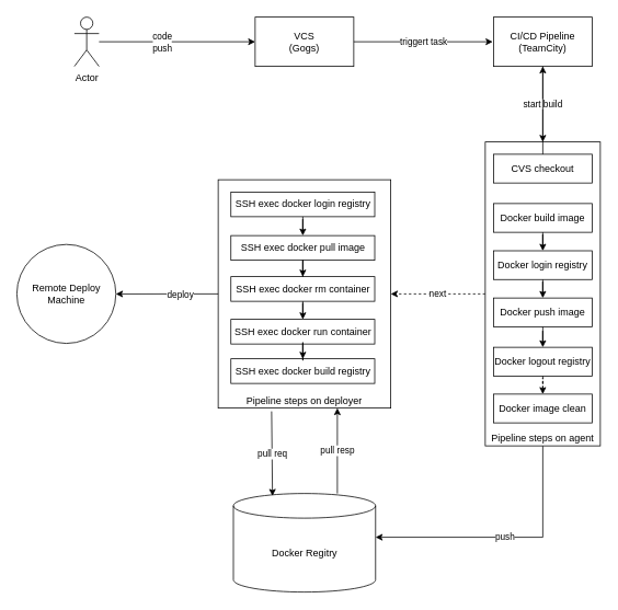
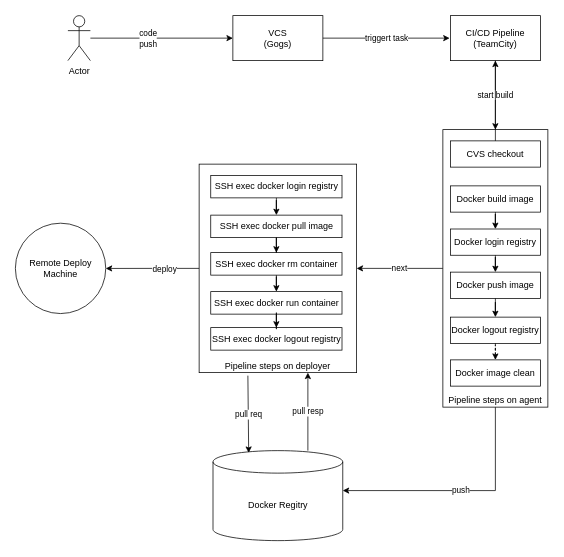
  <mxCell id="0" />
  <mxCell id="1" parent="0" />
  <mxCell id="2" value="VCS&lt;br&gt;(Gogs)" style="rounded=0;whiteSpace=wrap;html=1;" parent="1" vertex="1"><mxGeometry x="310" y="20" width="120" height="60" as="geometry" /></mxCell>
  <mxCell id="3" value="Actor" style="shape=umlActor;verticalLabelPosition=bottom;verticalAlign=top;html=1;outlineConnect=0;" parent="1" vertex="1"><mxGeometry x="90" y="20" width="30" height="60" as="geometry" /></mxCell>
  <mxCell id="4" value="" style="endArrow=classic;html=1;rounded=0;entryX=0;entryY=0.5;entryDx=0;entryDy=0;" parent="1" source="3" target="2" edge="1"><mxGeometry width="50" height="50" relative="1" as="geometry"><mxPoint x="254" y="100" as="sourcePoint" /><mxPoint x="304" y="50" as="targetPoint" /></mxGeometry></mxCell>
  <mxCell id="5" value="code&lt;br&gt;push" style="edgeLabel;html=1;align=center;verticalAlign=middle;resizable=0;points=[];" parent="4" vertex="1" connectable="0"><mxGeometry x="-0.196" relative="1" as="geometry"><mxPoint as="offset" /></mxGeometry></mxCell>
  <mxCell id="6" value="CI/CD Pipeline&lt;br&gt;(TeamCity)" style="rounded=0;whiteSpace=wrap;html=1;" parent="1" vertex="1"><mxGeometry x="600" y="20" width="120" height="60" as="geometry" /></mxCell>
  <mxCell id="7" value="triggert task" style="endArrow=classic;html=1;rounded=0;entryX=0;entryY=0.5;entryDx=0;entryDy=0;exitX=1;exitY=0.5;exitDx=0;exitDy=0;" parent="1" source="2" edge="1"><mxGeometry width="50" height="50" relative="1" as="geometry"><mxPoint x="469" y="50" as="sourcePoint" /><mxPoint x="599" y="50" as="targetPoint" /></mxGeometry></mxCell>
  <mxCell id="8" value="start build" style="endArrow=classic;html=1;rounded=0;exitX=0.5;exitY=1;exitDx=0;exitDy=0;entryX=0.5;entryY=0;entryDx=0;entryDy=0;" parent="1" source="6" target="11" edge="1"><mxGeometry width="50" height="50" relative="1" as="geometry"><mxPoint x="650" y="100" as="sourcePoint" /><mxPoint x="660" y="230" as="targetPoint" /></mxGeometry></mxCell>
- <mxCell id="9" value="next" style="edgeStyle=orthogonalEdgeStyle;rounded=0;orthogonalLoop=1;jettySize=auto;html=1;dashed=1;" parent="1" source="11" target="25" edge="1"><mxGeometry relative="1" as="geometry" /></mxCell>
+ <mxCell id="9" value="next" style="edgeStyle=orthogonalEdgeStyle;rounded=0;orthogonalLoop=1;jettySize=auto;html=1;" parent="1" source="11" target="25" edge="1"><mxGeometry relative="1" as="geometry" /></mxCell>
  <mxCell id="10" value="push" style="edgeStyle=orthogonalEdgeStyle;rounded=0;orthogonalLoop=1;jettySize=auto;html=1;exitX=0.5;exitY=1;exitDx=0;exitDy=0;entryX=1;entryY=0.444;entryDx=0;entryDy=0;entryPerimeter=0;" parent="1" source="11" target="35" edge="1"><mxGeometry relative="1" as="geometry" /></mxCell>
  <mxCell id="11" value="Pipeline steps on agent" style="whiteSpace=wrap;html=1;align=center;verticalAlign=bottom;" parent="1" vertex="1"><mxGeometry x="590" y="172" width="140" height="370" as="geometry" /></mxCell>
  <mxCell id="12" value="" style="group" parent="1" vertex="1" connectable="0"><mxGeometry x="600" y="187" width="120" height="270" as="geometry" /></mxCell>
  <mxCell id="13" value="CVS checkout" style="rounded=0;whiteSpace=wrap;html=1;" parent="12" vertex="1"><mxGeometry width="120" height="35" as="geometry" /></mxCell>
  <mxCell id="14" value="Docker build image" style="rounded=0;whiteSpace=wrap;html=1;" parent="12" vertex="1"><mxGeometry y="60" width="120" height="35" as="geometry" /></mxCell>
  <mxCell id="15" value="" style="edgeStyle=orthogonalEdgeStyle;rounded=0;orthogonalLoop=1;jettySize=auto;html=1;" parent="12" source="13" target="6" edge="1"><mxGeometry relative="1" as="geometry" /></mxCell>
  <mxCell id="16" value="Docker login registry" style="rounded=0;whiteSpace=wrap;html=1;" parent="12" vertex="1"><mxGeometry y="117.5" width="120" height="35" as="geometry" /></mxCell>
  <mxCell id="17" value="" style="edgeStyle=orthogonalEdgeStyle;rounded=0;orthogonalLoop=1;jettySize=auto;html=1;" parent="12" source="14" target="16" edge="1"><mxGeometry relative="1" as="geometry" /></mxCell>
  <mxCell id="18" value="Docker push image" style="rounded=0;whiteSpace=wrap;html=1;" parent="12" vertex="1"><mxGeometry y="175" width="120" height="35" as="geometry" /></mxCell>
  <mxCell id="19" value="" style="edgeStyle=orthogonalEdgeStyle;rounded=0;orthogonalLoop=1;jettySize=auto;html=1;" parent="12" source="16" target="18" edge="1"><mxGeometry relative="1" as="geometry" /></mxCell>
  <mxCell id="20" value="Docker logout registry" style="rounded=0;whiteSpace=wrap;html=1;" parent="12" vertex="1"><mxGeometry y="235" width="120" height="35" as="geometry" /></mxCell>
  <mxCell id="21" value="" style="edgeStyle=orthogonalEdgeStyle;rounded=0;orthogonalLoop=1;jettySize=auto;html=1;" parent="12" source="18" target="20" edge="1"><mxGeometry relative="1" as="geometry" /></mxCell>
  <mxCell id="22" value="Docker image clean" style="rounded=0;whiteSpace=wrap;html=1;" parent="1" vertex="1"><mxGeometry x="600" y="479" width="120" height="35" as="geometry" /></mxCell>
  <mxCell id="23" value="" style="edgeStyle=orthogonalEdgeStyle;rounded=0;orthogonalLoop=1;jettySize=auto;html=1;dashed=1;" parent="1" source="20" target="22" edge="1"><mxGeometry relative="1" as="geometry" /></mxCell>
  <mxCell id="24" value="" style="group" parent="1" vertex="1" connectable="0"><mxGeometry x="265" y="218" width="210" height="278" as="geometry" /></mxCell>
  <mxCell id="25" value="Pipeline steps on deployer" style="whiteSpace=wrap;html=1;align=center;verticalAlign=bottom;" parent="24" vertex="1"><mxGeometry width="210" height="278" as="geometry" /></mxCell>
  <mxCell id="26" value="SSH exec docker login registry" style="rounded=0;whiteSpace=wrap;html=1;" parent="24" vertex="1"><mxGeometry x="15.5" y="15" width="175" height="30" as="geometry" /></mxCell>
  <mxCell id="27" value="SSH exec docker pull image" style="rounded=0;whiteSpace=wrap;html=1;" parent="24" vertex="1"><mxGeometry x="15.5" y="68" width="175" height="30" as="geometry" /></mxCell>
  <mxCell id="28" value="SSH exec docker rm container" style="rounded=0;whiteSpace=wrap;html=1;" parent="24" vertex="1"><mxGeometry x="15.5" y="118" width="175" height="30" as="geometry" /></mxCell>
  <mxCell id="29" value="SSH exec docker run container" style="rounded=0;whiteSpace=wrap;html=1;" parent="24" vertex="1"><mxGeometry x="15.5" y="170" width="175" height="30" as="geometry" /></mxCell>
- <mxCell id="30" value="SSH exec docker build registry" style="rounded=0;whiteSpace=wrap;html=1;" parent="24" vertex="1"><mxGeometry x="15.5" y="218" width="175" height="30" as="geometry" /></mxCell>
+ <mxCell id="30" value="SSH exec docker logout registry" style="rounded=0;whiteSpace=wrap;html=1;" parent="24" vertex="1"><mxGeometry x="15.5" y="218" width="175" height="30" as="geometry" /></mxCell>
  <mxCell id="31" value="" style="edgeStyle=orthogonalEdgeStyle;rounded=0;orthogonalLoop=1;jettySize=auto;html=1;" parent="24" source="26" target="27" edge="1"><mxGeometry relative="1" as="geometry" /></mxCell>
  <mxCell id="32" value="" style="edgeStyle=orthogonalEdgeStyle;rounded=0;orthogonalLoop=1;jettySize=auto;html=1;" parent="24" source="27" target="28" edge="1"><mxGeometry relative="1" as="geometry" /></mxCell>
  <mxCell id="33" value="" style="edgeStyle=orthogonalEdgeStyle;rounded=0;orthogonalLoop=1;jettySize=auto;html=1;" parent="24" source="28" target="29" edge="1"><mxGeometry relative="1" as="geometry" /></mxCell>
  <mxCell id="34" value="" style="edgeStyle=orthogonalEdgeStyle;rounded=0;orthogonalLoop=1;jettySize=auto;html=1;" parent="24" source="29" target="30" edge="1"><mxGeometry relative="1" as="geometry" /></mxCell>
  <mxCell id="35" value="Docker Regitry" style="shape=cylinder3;whiteSpace=wrap;html=1;boundedLbl=1;backgroundOutline=1;size=15;" parent="1" vertex="1"><mxGeometry x="283.5" y="600" width="173" height="120" as="geometry" /></mxCell>
  <mxCell id="36" value="Remote Deploy Machine" style="ellipse;whiteSpace=wrap;html=1;aspect=fixed;" parent="1" vertex="1"><mxGeometry x="20" y="296.75" width="120.5" height="120.5" as="geometry" /></mxCell>
  <mxCell id="37" value="" style="edgeStyle=orthogonalEdgeStyle;rounded=0;orthogonalLoop=1;jettySize=auto;html=1;" parent="1" source="25" target="36" edge="1"><mxGeometry relative="1" as="geometry" /></mxCell>
  <mxCell id="38" value="deploy" style="edgeLabel;html=1;align=center;verticalAlign=middle;resizable=0;points=[];" parent="37" vertex="1" connectable="0"><mxGeometry x="-0.241" relative="1" as="geometry"><mxPoint as="offset" /></mxGeometry></mxCell>
  <mxCell id="39" value="pull req" style="endArrow=classic;html=1;rounded=0;entryX=0.275;entryY=0.025;entryDx=0;entryDy=0;entryPerimeter=0;" parent="1" target="35" edge="1"><mxGeometry width="50" height="50" relative="1" as="geometry"><mxPoint x="330" y="500" as="sourcePoint" /><mxPoint x="350" y="496" as="targetPoint" /></mxGeometry></mxCell>
  <mxCell id="40" value="pull resp" style="endArrow=classic;html=1;rounded=0;" parent="1" edge="1"><mxGeometry width="50" height="50" relative="1" as="geometry"><mxPoint x="410" y="600" as="sourcePoint" /><mxPoint x="410" y="496" as="targetPoint" /></mxGeometry></mxCell>
